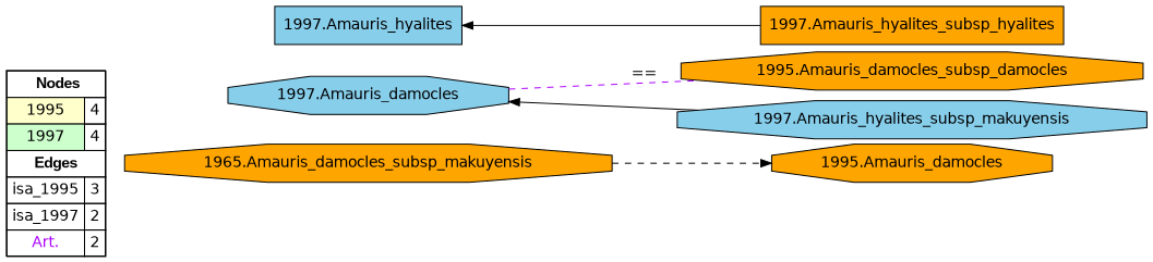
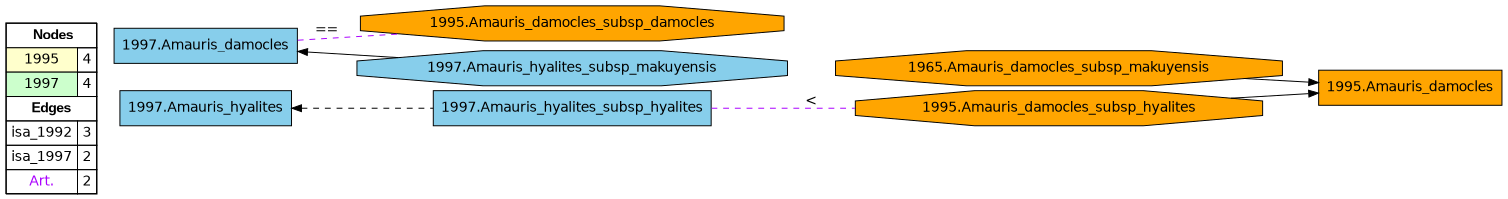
  digraph {
    rankdir=LR
    node [fillcolor=orange fontname=helvetica shape=octagon style=filled]
    edge [color="#000000" constraint=true penwidth=1 style=solid]
-   n1 [fillcolor=white label=<   <TABLE BORDER="0" CELLBORDER="1" CELLSPACING="0" CELLPADDING="4">  <TR> <TD COLSPAN="2"><font face="Arial Black"> Nodes</font></TD> </TR>  <TR>   <TD bgcolor="#FFFFCC" fontname="helvetica">1995</TD>   <TD>4</TD>   </TR>  <TR>   <TD bgcolor="#CCFFCC" fontname="helvetica">1997</TD>   <TD>4</TD>   </TR>  <TR> <TD COLSPAN="2"><font face = "Arial Black"> Edges </font></TD> </TR>  <TR>   <TD><font color ="#000000">isa_1995</font></TD>   <TD>3</TD>   </TR>  <TR>   <TD><font color ="#000000">isa_1997</font></TD>   <TD>2</TD>   </TR>  <TR>   <TD><font color ="#AA00FF">Art.</font></TD>   <TD>2</TD>   </TR>  </TABLE>   > margin=0 shape=box]
-   "1995.Amauris_damocles"
+   n1 [fillcolor=white label=<   <TABLE BORDER="0" CELLBORDER="1" CELLSPACING="0" CELLPADDING="4">  <TR> <TD COLSPAN="2"><font face="Arial Black"> Nodes</font></TD> </TR>  <TR>   <TD bgcolor="#FFFFCC" fontname="helvetica">1995</TD>   <TD>4</TD>   </TR>  <TR>   <TD bgcolor="#CCFFCC" fontname="helvetica">1997</TD>   <TD>4</TD>   </TR>  <TR> <TD COLSPAN="2"><font face = "Arial Black"> Edges </font></TD> </TR>  <TR>   <TD><font color ="#000000">isa_1992</font></TD>   <TD>3</TD>   </TR>  <TR>   <TD><font color ="#000000">isa_1997</font></TD>   <TD>2</TD>   </TR>  <TR>   <TD><font color ="#AA00FF">Art.</font></TD>   <TD>2</TD>   </TR>  </TABLE>   > margin=0 shape=box]
+   "1995.Amauris_damocles" [shape=box]
    n3 [label="1965.Amauris_damocles_subsp_makuyensis"]
    "1995.Amauris_damocles_subsp_damocles"
+   "1995.Amauris_damocles_subsp_hyalites"
    "1997.Amauris_hyalites" [fillcolor=skyblue shape=box]
-   "1997.Amauris_hyalites_subsp_hyalites" [shape=box]
+   "1997.Amauris_hyalites_subsp_hyalites" [fillcolor=skyblue shape=box]
    "1997.Amauris_hyalites_subsp_makuyensis" [fillcolor=skyblue]
-   "1997.Amauris_damocles" [fillcolor=skyblue]
+   "1997.Amauris_damocles" [fillcolor=skyblue shape=box]
    subgraph sub_1 {
      rank=source
      n1
    }
-   n3 -> "1995.Amauris_damocles" [style=dashed]
-   "1997.Amauris_hyalites" -> "1997.Amauris_hyalites_subsp_hyalites" [dir=back]
+   n3 -> "1995.Amauris_damocles"
+   "1995.Amauris_damocles_subsp_hyalites" -> "1995.Amauris_damocles"
+   "1997.Amauris_hyalites" -> "1997.Amauris_hyalites_subsp_hyalites" [dir=back style=dashed]
+   "1997.Amauris_hyalites_subsp_hyalites" -> "1995.Amauris_damocles_subsp_hyalites" [arrowhead=none color="#AA00FF" label="<" style=dashed]
    "1997.Amauris_damocles" -> "1995.Amauris_damocles_subsp_damocles" [arrowhead=none color="#AA00FF" label="==" style=dashed]
    "1997.Amauris_damocles" -> "1997.Amauris_hyalites_subsp_makuyensis" [dir=back]
  }
